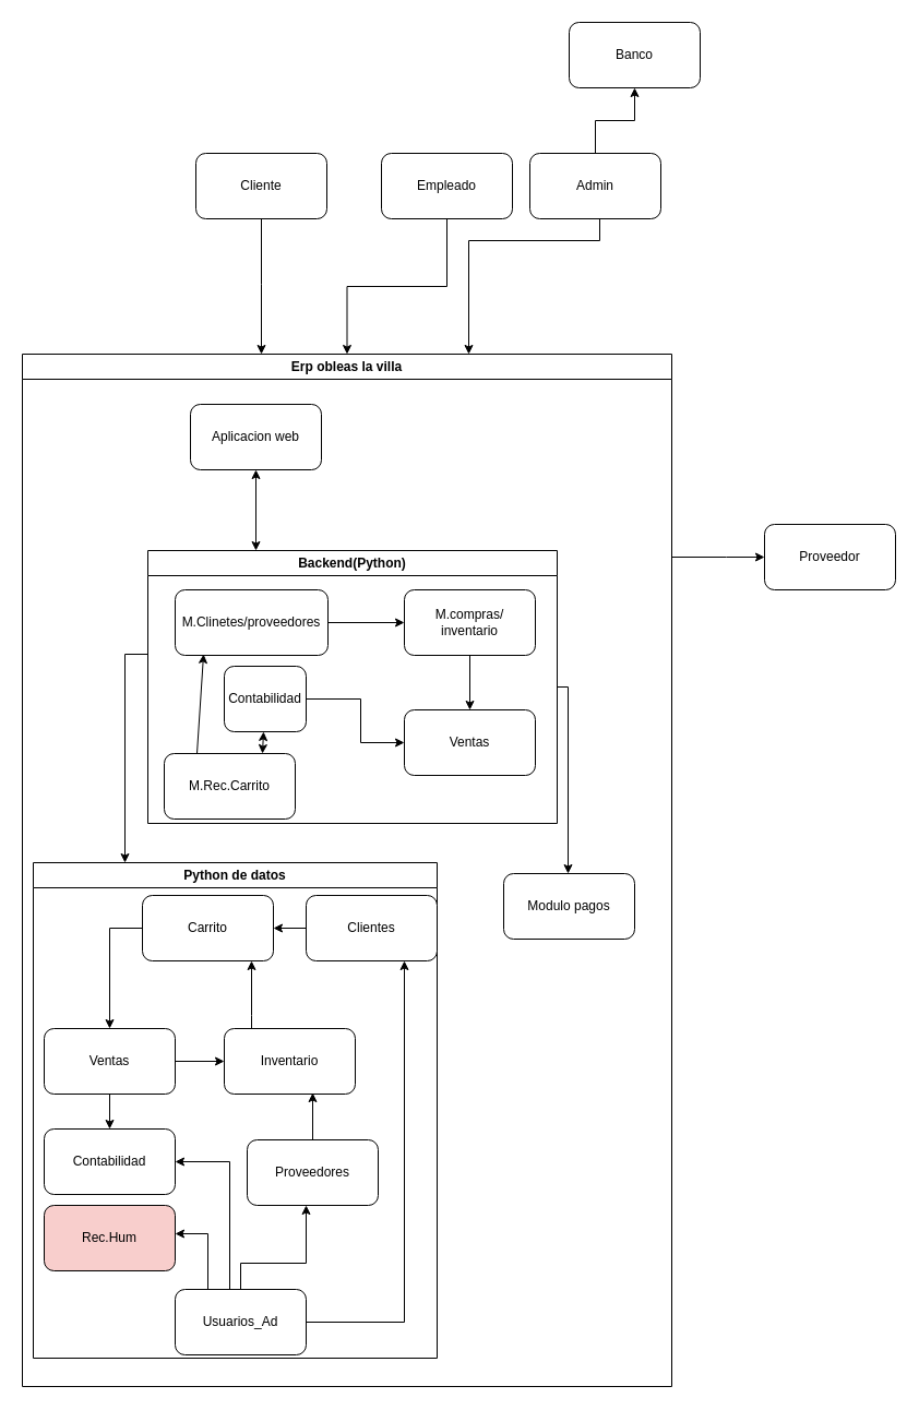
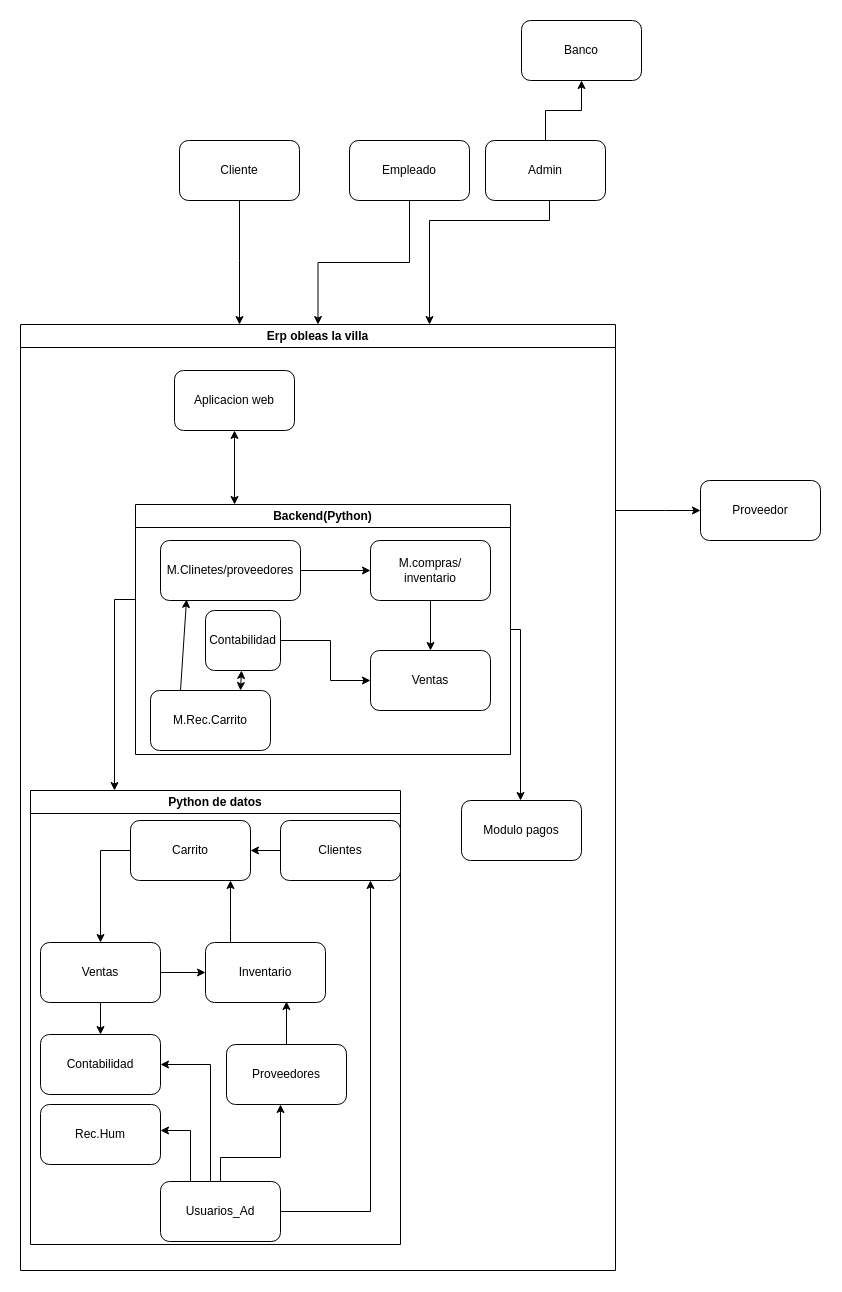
  <mxCell id="0" />
  <mxCell id="1" parent="0" />
  <mxCell id="2" style="edgeStyle=orthogonalEdgeStyle;rounded=0;orthogonalLoop=1;jettySize=auto;html=1;entryX=0.5;entryY=1;entryDx=0;entryDy=0;" edge="1" parent="1" source="4" target="10"><mxGeometry relative="1" as="geometry" /></mxCell>
  <mxCell id="3" style="edgeStyle=orthogonalEdgeStyle;rounded=0;orthogonalLoop=1;jettySize=auto;html=1;" edge="1" parent="1" source="4" target="12"><mxGeometry relative="1" as="geometry"><Array as="points"><mxPoint x="549" y="220" /><mxPoint x="429" y="220" /></Array></mxGeometry></mxCell>
  <mxCell id="4" value="Admin" style="whiteSpace=wrap;html=1;rounded=1;" vertex="1" parent="1"><mxGeometry x="485" y="140" width="120" height="60" as="geometry" /></mxCell>
  <mxCell id="5" style="edgeStyle=orthogonalEdgeStyle;rounded=0;orthogonalLoop=1;jettySize=auto;html=1;" edge="1" parent="1" source="6" target="12"><mxGeometry relative="1" as="geometry" /></mxCell>
  <mxCell id="6" value="Empleado" style="whiteSpace=wrap;html=1;rounded=1;" vertex="1" parent="1"><mxGeometry x="349" y="140" width="120" height="60" as="geometry" /></mxCell>
  <mxCell id="7" style="edgeStyle=orthogonalEdgeStyle;rounded=0;orthogonalLoop=1;jettySize=auto;html=1;" edge="1" parent="1" source="8" target="12"><mxGeometry relative="1" as="geometry"><Array as="points"><mxPoint x="239" y="260" /><mxPoint x="239" y="260" /></Array></mxGeometry></mxCell>
  <mxCell id="8" value="Cliente" style="rounded=1;whiteSpace=wrap;html=1;" vertex="1" parent="1"><mxGeometry x="179" y="140" width="120" height="60" as="geometry" /></mxCell>
  <mxCell id="9" value="Proveedor" style="rounded=1;whiteSpace=wrap;html=1;" vertex="1" parent="1"><mxGeometry x="700" y="480" width="120" height="60" as="geometry" /></mxCell>
  <mxCell id="10" value="Banco" style="rounded=1;whiteSpace=wrap;html=1;" vertex="1" parent="1"><mxGeometry x="521" y="20" width="120" height="60" as="geometry" /></mxCell>
  <mxCell id="11" style="edgeStyle=orthogonalEdgeStyle;rounded=0;orthogonalLoop=1;jettySize=auto;html=1;" edge="1" parent="1" source="12" target="9"><mxGeometry relative="1" as="geometry"><Array as="points"><mxPoint x="665" y="510" /></Array></mxGeometry></mxCell>
  <mxCell id="12" value="Erp obleas la villa" style="swimlane;whiteSpace=wrap;html=1;" vertex="1" parent="1"><mxGeometry x="20" y="324" width="595" height="946" as="geometry" /></mxCell>
  <mxCell id="13" value="Aplicacion web" style="rounded=1;whiteSpace=wrap;html=1;" vertex="1" parent="12"><mxGeometry x="154" y="46" width="120" height="60" as="geometry" /></mxCell>
  <mxCell id="14" style="edgeStyle=orthogonalEdgeStyle;rounded=0;orthogonalLoop=1;jettySize=auto;html=1;" edge="1" parent="12" source="18"><mxGeometry relative="1" as="geometry"><Array as="points"><mxPoint x="94" y="275" /></Array><mxPoint x="184" y="240" as="sourcePoint" /><mxPoint x="94" y="466" as="targetPoint" /></mxGeometry></mxCell>
  <mxCell id="15" style="edgeStyle=orthogonalEdgeStyle;rounded=0;orthogonalLoop=1;jettySize=auto;html=1;" edge="1" parent="12" source="18" target="16"><mxGeometry relative="1" as="geometry"><Array as="points"><mxPoint x="500" y="305" /></Array><mxPoint x="244" y="240" as="sourcePoint" /></mxGeometry></mxCell>
  <mxCell id="16" value="Modulo pagos" style="rounded=1;whiteSpace=wrap;html=1;" vertex="1" parent="12"><mxGeometry x="441" y="476" width="120" height="60" as="geometry" /></mxCell>
  <mxCell id="17" value="" style="endArrow=classic;startArrow=classic;html=1;rounded=0;" edge="1" parent="12" target="13"><mxGeometry width="50" height="50" relative="1" as="geometry"><mxPoint x="214" y="180" as="sourcePoint" /><mxPoint x="134" y="150" as="targetPoint" /></mxGeometry></mxCell>
  <mxCell id="18" value="Backend(Python)" style="swimlane;whiteSpace=wrap;html=1;" vertex="1" parent="12"><mxGeometry x="115" y="180" width="375" height="250" as="geometry" /></mxCell>
  <mxCell id="19" style="edgeStyle=orthogonalEdgeStyle;rounded=0;orthogonalLoop=1;jettySize=auto;html=1;" edge="1" parent="18" source="20" target="24"><mxGeometry relative="1" as="geometry"><mxPoint x="295" y="136" as="targetPoint" /></mxGeometry></mxCell>
  <mxCell id="20" value="M.compras/ inventario" style="rounded=1;whiteSpace=wrap;html=1;" vertex="1" parent="18"><mxGeometry x="235" y="36" width="120" height="60" as="geometry" /></mxCell>
  <mxCell id="21" style="edgeStyle=orthogonalEdgeStyle;rounded=0;orthogonalLoop=1;jettySize=auto;html=1;entryX=0;entryY=0.5;entryDx=0;entryDy=0;" edge="1" parent="18" source="22" target="20"><mxGeometry relative="1" as="geometry" /></mxCell>
  <mxCell id="22" value="M.Clinetes/proveedores" style="rounded=1;whiteSpace=wrap;html=1;" vertex="1" parent="18"><mxGeometry x="25" y="36" width="140" height="60" as="geometry" /></mxCell>
  <mxCell id="23" value="M.Rec.Carrito" style="rounded=1;whiteSpace=wrap;html=1;" vertex="1" parent="18"><mxGeometry x="15" y="186" width="120" height="60" as="geometry" /></mxCell>
  <mxCell id="24" value="Ventas" style="rounded=1;whiteSpace=wrap;html=1;" vertex="1" parent="18"><mxGeometry x="235" y="146" width="120" height="60" as="geometry" /></mxCell>
  <mxCell id="25" style="edgeStyle=orthogonalEdgeStyle;rounded=0;orthogonalLoop=1;jettySize=auto;html=1;" edge="1" parent="18" source="26" target="24"><mxGeometry relative="1" as="geometry"><Array as="points"><mxPoint x="195" y="136" /><mxPoint x="195" y="176" /></Array></mxGeometry></mxCell>
  <mxCell id="26" value="Contabilidad" style="rounded=1;whiteSpace=wrap;html=1;" vertex="1" parent="18"><mxGeometry x="70" y="106" width="75" height="60" as="geometry" /></mxCell>
  <mxCell id="27" value="" style="endArrow=classic;html=1;rounded=0;exitX=0.25;exitY=0;exitDx=0;exitDy=0;entryX=0.186;entryY=0.983;entryDx=0;entryDy=0;entryPerimeter=0;" edge="1" parent="18" source="23" target="22"><mxGeometry width="50" height="50" relative="1" as="geometry"><mxPoint x="135" y="106" as="sourcePoint" /><mxPoint x="185" y="56" as="targetPoint" /></mxGeometry></mxCell>
  <mxCell id="28" value="" style="endArrow=classic;startArrow=classic;html=1;rounded=0;exitX=0.75;exitY=0;exitDx=0;exitDy=0;" edge="1" parent="18" source="23" target="26"><mxGeometry width="50" height="50" relative="1" as="geometry"><mxPoint x="135" y="106" as="sourcePoint" /><mxPoint x="185" y="56" as="targetPoint" /></mxGeometry></mxCell>
  <mxCell id="29" value="Python de datos" style="swimlane;whiteSpace=wrap;html=1;" vertex="1" parent="12"><mxGeometry x="10" y="466" width="370" height="454" as="geometry" /></mxCell>
  <mxCell id="30" style="edgeStyle=orthogonalEdgeStyle;rounded=0;orthogonalLoop=1;jettySize=auto;html=1;" edge="1" parent="29" source="32" target="34"><mxGeometry relative="1" as="geometry" /></mxCell>
  <mxCell id="31" style="edgeStyle=orthogonalEdgeStyle;rounded=0;orthogonalLoop=1;jettySize=auto;html=1;" edge="1" parent="29" source="32" target="36"><mxGeometry relative="1" as="geometry" /></mxCell>
  <mxCell id="32" value="Ventas" style="rounded=1;whiteSpace=wrap;html=1;" vertex="1" parent="29"><mxGeometry x="10" y="152" width="120" height="60" as="geometry" /></mxCell>
  <mxCell id="33" style="edgeStyle=orthogonalEdgeStyle;rounded=0;orthogonalLoop=1;jettySize=auto;html=1;" edge="1" parent="29" source="34" target="44"><mxGeometry relative="1" as="geometry"><Array as="points"><mxPoint x="200" y="140" /><mxPoint x="200" y="140" /></Array></mxGeometry></mxCell>
  <mxCell id="34" value="Inventario" style="rounded=1;whiteSpace=wrap;html=1;" vertex="1" parent="29"><mxGeometry x="175" y="152" width="120" height="60" as="geometry" /></mxCell>
- <mxCell id="35" value="Rec.Hum" style="rounded=1;whiteSpace=wrap;html=1;fillColor=#f8cecc;" vertex="1" parent="29"><mxGeometry x="10" y="314" width="120" height="60" as="geometry" /></mxCell>
+ <mxCell id="35" value="Rec.Hum" style="rounded=1;whiteSpace=wrap;html=1;" vertex="1" parent="29"><mxGeometry x="10" y="314" width="120" height="60" as="geometry" /></mxCell>
  <mxCell id="36" value="Contabilidad" style="rounded=1;whiteSpace=wrap;html=1;" vertex="1" parent="29"><mxGeometry x="10" y="244" width="120" height="60" as="geometry" /></mxCell>
  <mxCell id="37" value="Proveedores" style="rounded=1;whiteSpace=wrap;html=1;" vertex="1" parent="29"><mxGeometry x="196" y="254" width="120" height="60" as="geometry" /></mxCell>
  <mxCell id="38" style="edgeStyle=orthogonalEdgeStyle;rounded=0;orthogonalLoop=1;jettySize=auto;html=1;" edge="1" parent="29" source="42" target="37"><mxGeometry relative="1" as="geometry"><mxPoint x="260" y="397" as="sourcePoint" /><Array as="points"><mxPoint x="190" y="367" /><mxPoint x="250" y="367" /></Array></mxGeometry></mxCell>
  <mxCell id="39" style="edgeStyle=orthogonalEdgeStyle;rounded=0;orthogonalLoop=1;jettySize=auto;html=1;" edge="1" parent="29" source="42" target="35"><mxGeometry relative="1" as="geometry"><mxPoint x="300" y="397" as="sourcePoint" /><Array as="points"><mxPoint x="160" y="340" /></Array></mxGeometry></mxCell>
  <mxCell id="40" style="edgeStyle=orthogonalEdgeStyle;rounded=0;orthogonalLoop=1;jettySize=auto;html=1;entryX=1;entryY=0.5;entryDx=0;entryDy=0;" edge="1" parent="29" source="42" target="36"><mxGeometry relative="1" as="geometry"><Array as="points"><mxPoint x="180" y="274" /></Array></mxGeometry></mxCell>
  <mxCell id="41" style="edgeStyle=orthogonalEdgeStyle;rounded=0;orthogonalLoop=1;jettySize=auto;html=1;entryX=0.75;entryY=1;entryDx=0;entryDy=0;" edge="1" parent="29" source="42" target="47"><mxGeometry relative="1" as="geometry"><Array as="points"><mxPoint x="340" y="421" /></Array></mxGeometry></mxCell>
  <mxCell id="42" value="Usuarios_Ad" style="rounded=1;whiteSpace=wrap;html=1;" vertex="1" parent="29"><mxGeometry x="130" y="391" width="120" height="60" as="geometry" /></mxCell>
  <mxCell id="43" style="edgeStyle=orthogonalEdgeStyle;rounded=0;orthogonalLoop=1;jettySize=auto;html=1;" edge="1" parent="29" source="44" target="32"><mxGeometry relative="1" as="geometry"><Array as="points"><mxPoint x="70" y="60" /></Array></mxGeometry></mxCell>
  <mxCell id="44" value="Carrito" style="rounded=1;whiteSpace=wrap;html=1;" vertex="1" parent="29"><mxGeometry x="100" y="30" width="120" height="60" as="geometry" /></mxCell>
  <mxCell id="45" style="edgeStyle=orthogonalEdgeStyle;rounded=0;orthogonalLoop=1;jettySize=auto;html=1;entryX=0.675;entryY=0.983;entryDx=0;entryDy=0;entryPerimeter=0;" edge="1" parent="29" source="37" target="34"><mxGeometry relative="1" as="geometry" /></mxCell>
  <mxCell id="46" style="edgeStyle=orthogonalEdgeStyle;rounded=0;orthogonalLoop=1;jettySize=auto;html=1;entryX=1;entryY=0.5;entryDx=0;entryDy=0;" edge="1" parent="29" source="47" target="44"><mxGeometry relative="1" as="geometry" /></mxCell>
  <mxCell id="47" value="Clientes" style="rounded=1;whiteSpace=wrap;html=1;" vertex="1" parent="29"><mxGeometry x="250" y="30" width="120" height="60" as="geometry" /></mxCell>
